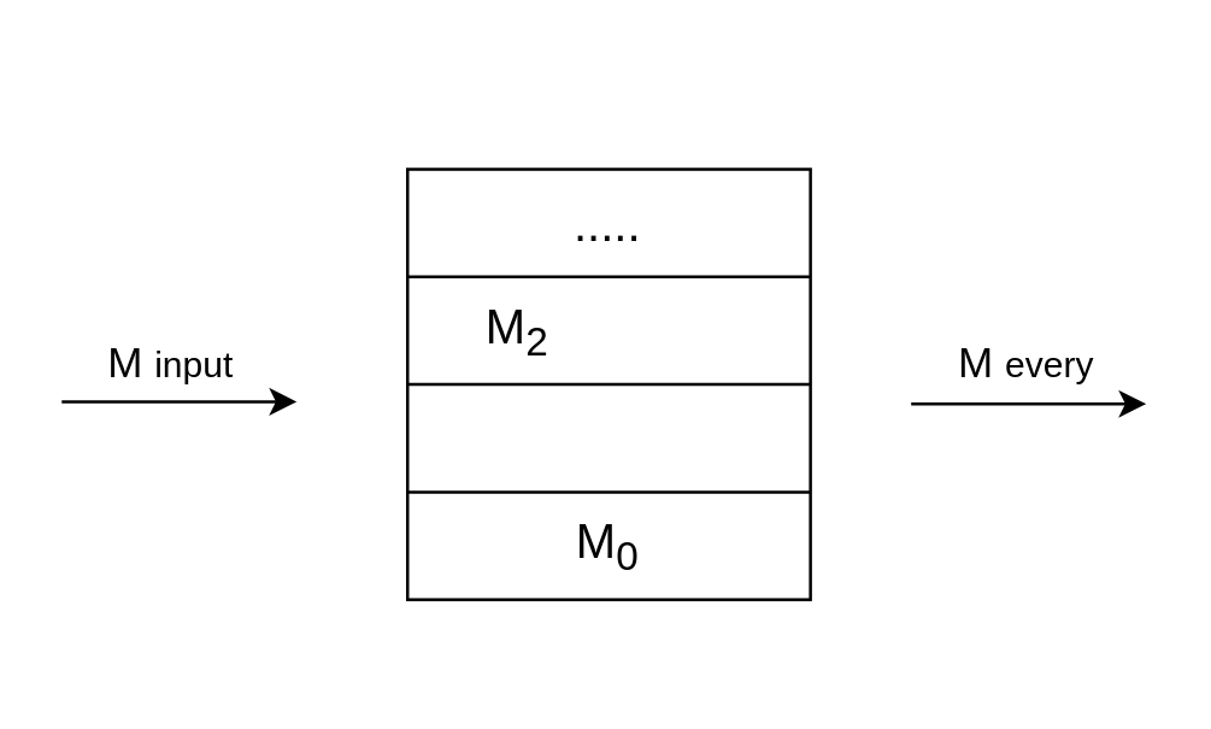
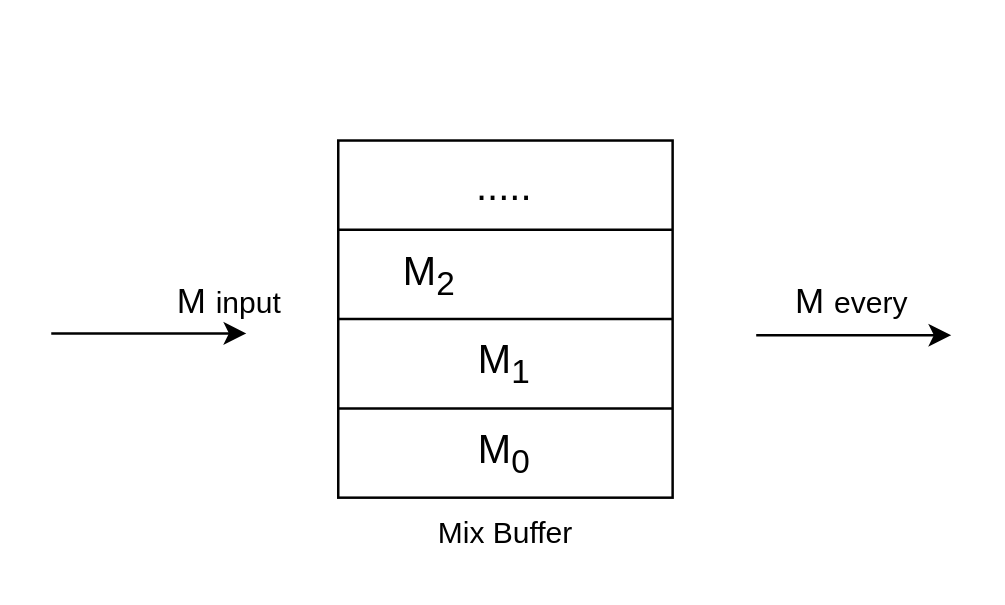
  <mxCell id="0" />
  <mxCell id="1" parent="0" />
  <mxCell id="2" value="" style="group" vertex="1" connectable="0" parent="1"><mxGeometry x="20" y="20" width="360" height="200" as="geometry" /></mxCell>
  <mxCell id="3" value="" style="rounded=0;whiteSpace=wrap;html=1;" parent="2" vertex="1"><mxGeometry x="114.799" y="35.714" width="133.746" height="142.857" as="geometry" /></mxCell>
  <mxCell id="4" value="" style="endArrow=none;html=1;exitX=0;exitY=0.25;exitDx=0;exitDy=0;entryX=1;entryY=0.25;entryDx=0;entryDy=0;" parent="2" source="3" target="3" edge="1"><mxGeometry width="50" height="50" relative="1" as="geometry"><mxPoint x="114.799" y="228.571" as="sourcePoint" /><mxPoint x="170.526" y="192.857" as="targetPoint" /></mxGeometry></mxCell>
  <mxCell id="5" value="" style="endArrow=none;html=1;exitX=0;exitY=0.5;exitDx=0;exitDy=0;entryX=1;entryY=0.5;entryDx=0;entryDy=0;" parent="2" source="3" target="3" edge="1"><mxGeometry width="50" height="50" relative="1" as="geometry"><mxPoint x="114.799" y="228.571" as="sourcePoint" /><mxPoint x="170.526" y="192.857" as="targetPoint" /></mxGeometry></mxCell>
  <mxCell id="6" value="" style="endArrow=none;html=1;exitX=0;exitY=0.75;exitDx=0;exitDy=0;entryX=1;entryY=0.75;entryDx=0;entryDy=0;" parent="2" source="3" target="3" edge="1"><mxGeometry width="50" height="50" relative="1" as="geometry"><mxPoint x="114.799" y="228.571" as="sourcePoint" /><mxPoint x="170.526" y="192.857" as="targetPoint" /></mxGeometry></mxCell>
  <mxCell id="7" value="&lt;font style=&quot;font-size: 16px&quot;&gt;Μ&lt;sub&gt;0&lt;/sub&gt;&lt;/font&gt;" style="text;html=1;strokeColor=none;fillColor=none;align=center;verticalAlign=middle;whiteSpace=wrap;rounded=0;" parent="2" vertex="1"><mxGeometry x="159.381" y="153.571" width="44.582" height="14.286" as="geometry" /></mxCell>
+ <mxCell id="8" value="&lt;font style=&quot;font-size: 16px&quot;&gt;Μ&lt;sub&gt;1&lt;br&gt;&lt;/sub&gt;&lt;/font&gt;" style="text;html=1;strokeColor=none;fillColor=none;align=center;verticalAlign=middle;whiteSpace=wrap;rounded=0;" parent="2" vertex="1"><mxGeometry x="159.381" y="117.857" width="44.582" height="14.286" as="geometry" /></mxCell>
  <mxCell id="9" value="&lt;font style=&quot;font-size: 16px&quot;&gt;Μ&lt;sub&gt;2&lt;/sub&gt;&lt;/font&gt;" style="text;html=1;strokeColor=none;fillColor=none;align=center;verticalAlign=middle;whiteSpace=wrap;rounded=0;" parent="2" vertex="1"><mxGeometry x="129.381" y="82.857" width="44.582" height="14.286" as="geometry" /></mxCell>
  <mxCell id="10" value="&lt;span style=&quot;font-size: 16px&quot;&gt;.....&lt;/span&gt;" style="text;html=1;strokeColor=none;fillColor=none;align=center;verticalAlign=middle;whiteSpace=wrap;rounded=0;" parent="2" vertex="1"><mxGeometry x="159.381" y="47.143" width="44.582" height="14.286" as="geometry" /></mxCell>
  <mxCell id="11" value="" style="endArrow=classic;html=1;" parent="2" edge="1"><mxGeometry width="50" height="50" relative="1" as="geometry"><mxPoint y="112.857" as="sourcePoint" /><mxPoint x="78.019" y="112.857" as="targetPoint" /></mxGeometry></mxCell>
  <mxCell id="12" value="" style="endArrow=classic;html=1;" parent="2" edge="1"><mxGeometry width="50" height="50" relative="1" as="geometry"><mxPoint x="281.981" y="113.571" as="sourcePoint" /><mxPoint x="360" y="113.571" as="targetPoint" /></mxGeometry></mxCell>
- <mxCell id="13" value="&lt;font&gt;&lt;font style=&quot;font-size: 14px&quot;&gt;Μ&amp;nbsp;&lt;/font&gt;&lt;font style=&quot;font-size: 12px&quot;&gt;input&lt;/font&gt;&lt;/font&gt;" style="text;html=1;strokeColor=none;fillColor=none;align=center;verticalAlign=middle;whiteSpace=wrap;rounded=0;" parent="2" vertex="1"><mxGeometry x="14.489" y="92.857" width="44.582" height="14.286" as="geometry" /></mxCell>
+ <mxCell id="13" value="&lt;font&gt;&lt;font style=&quot;font-size: 14px&quot;&gt;Μ&amp;nbsp;&lt;/font&gt;&lt;font style=&quot;font-size: 12px&quot;&gt;input&lt;/font&gt;&lt;/font&gt;" style="text;html=1;strokeColor=none;fillColor=none;align=center;verticalAlign=middle;whiteSpace=wrap;rounded=0;" parent="2" vertex="1"><mxGeometry x="49.489" y="92.857" width="44.582" height="14.286" as="geometry" /></mxCell>
  <mxCell id="14" value="&lt;font&gt;&lt;font style=&quot;font-size: 14px&quot;&gt;Μ&amp;nbsp;&lt;/font&gt;&lt;font style=&quot;font-size: 12px&quot;&gt;every&lt;/font&gt;&lt;/font&gt;" style="text;html=1;strokeColor=none;fillColor=none;align=center;verticalAlign=middle;whiteSpace=wrap;rounded=0;" parent="2" vertex="1"><mxGeometry x="297.585" y="92.857" width="44.582" height="14.286" as="geometry" /></mxCell>
+ <mxCell id="15" value="&lt;font style=&quot;font-size: 12px&quot;&gt;Mix Buffer&lt;/font&gt;" style="text;html=1;strokeColor=none;fillColor=none;align=center;verticalAlign=middle;whiteSpace=wrap;rounded=0;" parent="2" vertex="1"><mxGeometry x="114.799" y="185.714" width="133.746" height="14.286" as="geometry" /></mxCell>
